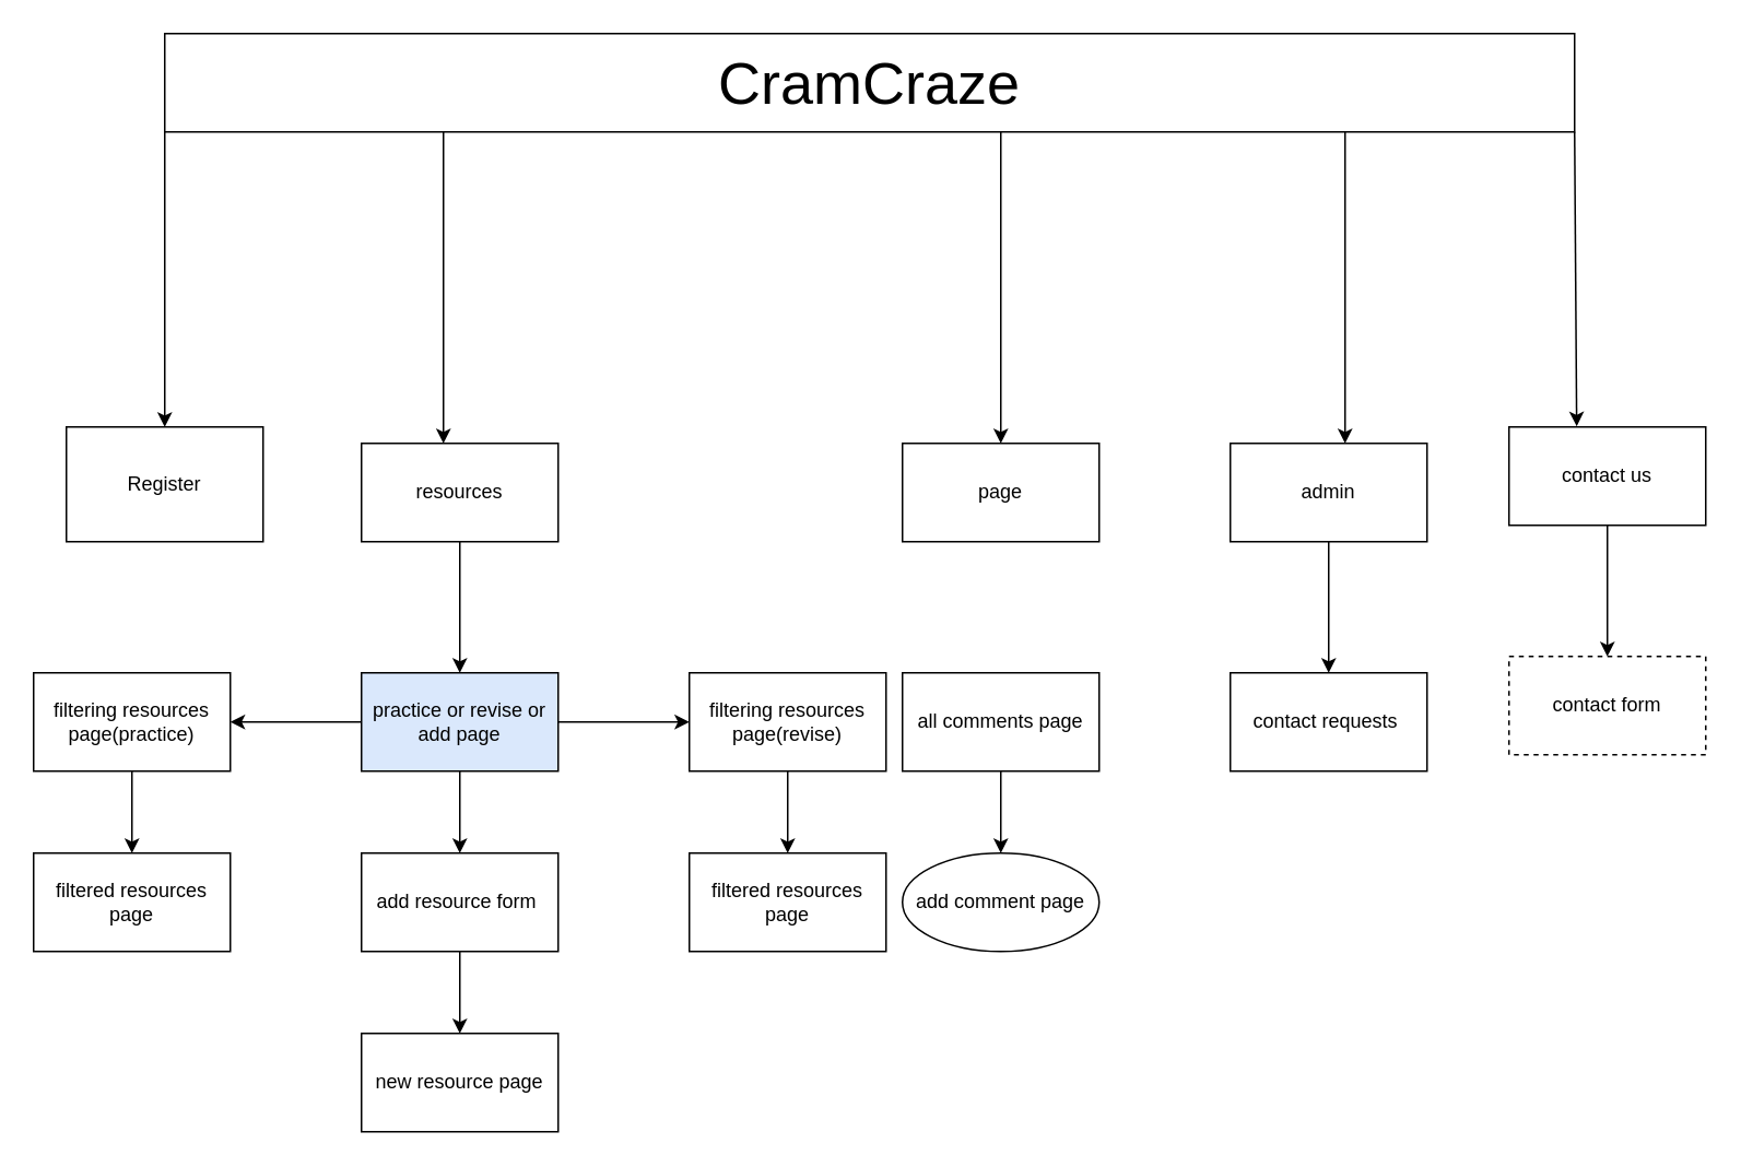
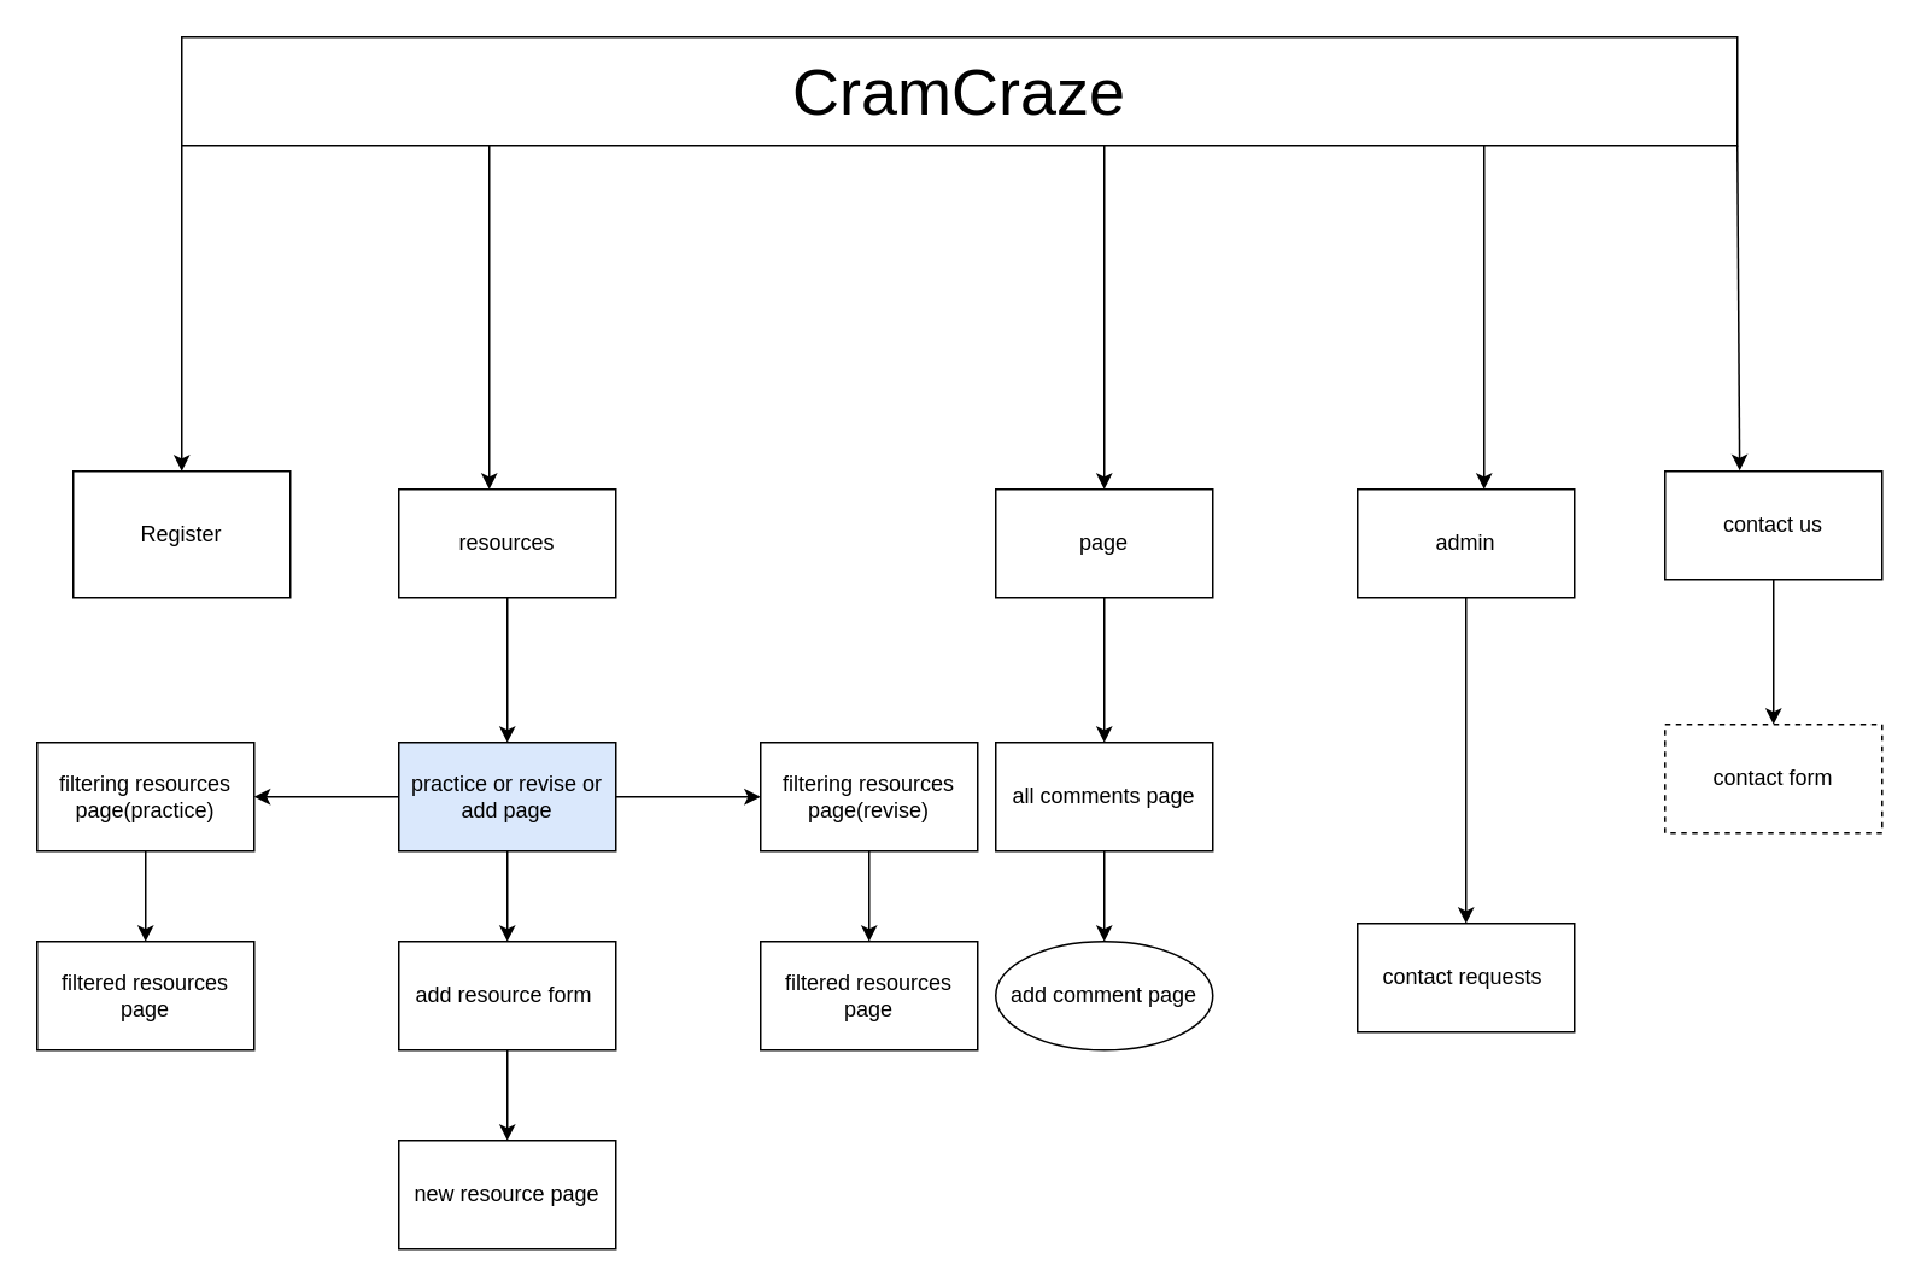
  <mxCell id="0" />
  <mxCell id="1" parent="0" />
  <mxCell id="2" value="&lt;font style=&quot;font-size: 36px;&quot;&gt;CramCraze&lt;/font&gt;" style="rounded=0;whiteSpace=wrap;html=1;" vertex="1" parent="1"><mxGeometry x="100" y="20" width="860" height="60" as="geometry" /></mxCell>
  <mxCell id="3" value="" style="endArrow=classic;html=1;rounded=0;exitX=0.25;exitY=1;exitDx=0;exitDy=0;" edge="1" parent="1"><mxGeometry width="50" height="50" relative="1" as="geometry"><mxPoint x="100" y="80" as="sourcePoint" /><mxPoint x="100" y="260" as="targetPoint" /><Array as="points"><mxPoint x="100" y="160" /></Array></mxGeometry></mxCell>
  <mxCell id="4" value="" style="endArrow=classic;html=1;rounded=0;exitX=0.5;exitY=1;exitDx=0;exitDy=0;" edge="1" parent="1"><mxGeometry width="50" height="50" relative="1" as="geometry"><mxPoint x="270" y="80" as="sourcePoint" /><mxPoint x="270" y="270" as="targetPoint" /></mxGeometry></mxCell>
  <mxCell id="5" value="" style="endArrow=classic;html=1;rounded=0;exitX=0.75;exitY=1;exitDx=0;exitDy=0;" edge="1" parent="1"><mxGeometry width="50" height="50" relative="1" as="geometry"><mxPoint x="610" y="80" as="sourcePoint" /><mxPoint x="610" y="270" as="targetPoint" /></mxGeometry></mxCell>
  <mxCell id="6" value="Register" style="rounded=0;whiteSpace=wrap;html=1;" vertex="1" parent="1"><mxGeometry x="40" y="260" width="120" height="70" as="geometry" /></mxCell>
  <mxCell id="7" value="" style="edgeStyle=orthogonalEdgeStyle;rounded=0;orthogonalLoop=1;jettySize=auto;html=1;" edge="1" parent="1" source="8" target="21"><mxGeometry relative="1" as="geometry" /></mxCell>
  <mxCell id="8" value="resources" style="rounded=0;whiteSpace=wrap;html=1;" vertex="1" parent="1"><mxGeometry x="220" y="270" width="120" height="60" as="geometry" /></mxCell>
+ <mxCell id="9" value="" style="edgeStyle=orthogonalEdgeStyle;rounded=0;orthogonalLoop=1;jettySize=auto;html=1;" edge="1" parent="1" source="10" target="32"><mxGeometry relative="1" as="geometry" /></mxCell>
  <mxCell id="10" value="page" style="rounded=0;whiteSpace=wrap;html=1;" vertex="1" parent="1"><mxGeometry x="550" y="270" width="120" height="60" as="geometry" /></mxCell>
  <mxCell id="11" value="" style="endArrow=classic;html=1;rounded=0;exitX=0.868;exitY=1.097;exitDx=0;exitDy=0;exitPerimeter=0;" edge="1" parent="1"><mxGeometry width="50" height="50" relative="1" as="geometry"><mxPoint x="820" y="80" as="sourcePoint" /><mxPoint x="820" y="270" as="targetPoint" /></mxGeometry></mxCell>
  <mxCell id="12" value="" style="edgeStyle=orthogonalEdgeStyle;rounded=0;orthogonalLoop=1;jettySize=auto;html=1;" edge="1" parent="1" source="13" target="34"><mxGeometry relative="1" as="geometry" /></mxCell>
  <mxCell id="13" value="admin" style="rounded=0;whiteSpace=wrap;html=1;" vertex="1" parent="1"><mxGeometry x="750" y="270" width="120" height="60" as="geometry" /></mxCell>
  <mxCell id="14" value="" style="edgeStyle=orthogonalEdgeStyle;rounded=0;orthogonalLoop=1;jettySize=auto;html=1;" edge="1" parent="1" source="15" target="35"><mxGeometry relative="1" as="geometry" /></mxCell>
  <mxCell id="15" value="contact us" style="rounded=0;whiteSpace=wrap;html=1;" vertex="1" parent="1"><mxGeometry x="920" y="260" width="120" height="60" as="geometry" /></mxCell>
  <mxCell id="16" value="" style="endArrow=classic;html=1;rounded=0;exitX=1;exitY=1;exitDx=0;exitDy=0;entryX=0.344;entryY=-0.006;entryDx=0;entryDy=0;entryPerimeter=0;" edge="1" parent="1" source="2" target="15"><mxGeometry width="50" height="50" relative="1" as="geometry"><mxPoint x="500" y="340" as="sourcePoint" /><mxPoint x="550" y="290" as="targetPoint" /></mxGeometry></mxCell>
  <mxCell id="17" style="edgeStyle=orthogonalEdgeStyle;rounded=0;orthogonalLoop=1;jettySize=auto;html=1;exitX=0.5;exitY=1;exitDx=0;exitDy=0;" edge="1" parent="1" source="15" target="15"><mxGeometry relative="1" as="geometry" /></mxCell>
  <mxCell id="18" value="" style="edgeStyle=orthogonalEdgeStyle;rounded=0;orthogonalLoop=1;jettySize=auto;html=1;" edge="1" parent="1" source="21" target="23"><mxGeometry relative="1" as="geometry" /></mxCell>
  <mxCell id="19" value="" style="edgeStyle=orthogonalEdgeStyle;rounded=0;orthogonalLoop=1;jettySize=auto;html=1;" edge="1" parent="1" source="21" target="25"><mxGeometry relative="1" as="geometry" /></mxCell>
  <mxCell id="20" value="" style="edgeStyle=orthogonalEdgeStyle;rounded=0;orthogonalLoop=1;jettySize=auto;html=1;" edge="1" parent="1" source="21" target="27"><mxGeometry relative="1" as="geometry" /></mxCell>
  <mxCell id="21" value="practice or revise or add page" style="whiteSpace=wrap;html=1;rounded=0;fillColor=#dae8fc;" vertex="1" parent="1"><mxGeometry x="220" y="410" width="120" height="60" as="geometry" /></mxCell>
  <mxCell id="22" value="" style="edgeStyle=orthogonalEdgeStyle;rounded=0;orthogonalLoop=1;jettySize=auto;html=1;" edge="1" parent="1" source="23" target="28"><mxGeometry relative="1" as="geometry" /></mxCell>
  <mxCell id="23" value="add resource form&amp;nbsp;" style="whiteSpace=wrap;html=1;rounded=0;" vertex="1" parent="1"><mxGeometry x="220" y="520" width="120" height="60" as="geometry" /></mxCell>
  <mxCell id="24" value="" style="edgeStyle=orthogonalEdgeStyle;rounded=0;orthogonalLoop=1;jettySize=auto;html=1;" edge="1" parent="1" source="25" target="30"><mxGeometry relative="1" as="geometry" /></mxCell>
  <mxCell id="25" value="filtering resources page(revise)" style="whiteSpace=wrap;html=1;rounded=0;" vertex="1" parent="1"><mxGeometry x="420" y="410" width="120" height="60" as="geometry" /></mxCell>
  <mxCell id="26" value="" style="edgeStyle=orthogonalEdgeStyle;rounded=0;orthogonalLoop=1;jettySize=auto;html=1;" edge="1" parent="1" source="27" target="29"><mxGeometry relative="1" as="geometry" /></mxCell>
  <mxCell id="27" value="filtering resources page(practice)" style="whiteSpace=wrap;html=1;rounded=0;" vertex="1" parent="1"><mxGeometry x="20" y="410" width="120" height="60" as="geometry" /></mxCell>
  <mxCell id="28" value="new resource page" style="whiteSpace=wrap;html=1;rounded=0;" vertex="1" parent="1"><mxGeometry x="220" y="630" width="120" height="60" as="geometry" /></mxCell>
  <mxCell id="29" value="filtered resources page" style="whiteSpace=wrap;html=1;rounded=0;" vertex="1" parent="1"><mxGeometry x="20" y="520" width="120" height="60" as="geometry" /></mxCell>
  <mxCell id="30" value="filtered resources page" style="whiteSpace=wrap;html=1;rounded=0;" vertex="1" parent="1"><mxGeometry x="420" y="520" width="120" height="60" as="geometry" /></mxCell>
  <mxCell id="31" value="" style="edgeStyle=orthogonalEdgeStyle;rounded=0;orthogonalLoop=1;jettySize=auto;html=1;" edge="1" parent="1" source="32" target="33"><mxGeometry relative="1" as="geometry" /></mxCell>
  <mxCell id="32" value="all comments page" style="whiteSpace=wrap;html=1;rounded=0;" vertex="1" parent="1"><mxGeometry x="550" y="410" width="120" height="60" as="geometry" /></mxCell>
  <mxCell id="33" value="add comment page" style="ellipse;whiteSpace=wrap;html=1;" vertex="1" parent="1"><mxGeometry x="550" y="520" width="120" height="60" as="geometry" /></mxCell>
- <mxCell id="34" value="contact requests&amp;nbsp;" style="whiteSpace=wrap;html=1;rounded=0;" vertex="1" parent="1"><mxGeometry x="750" y="410" width="120" height="60" as="geometry" /></mxCell>
+ <mxCell id="34" value="contact requests&amp;nbsp;" style="whiteSpace=wrap;html=1;rounded=0;" vertex="1" parent="1"><mxGeometry x="750" y="510" width="120" height="60" as="geometry" /></mxCell>
  <mxCell id="35" value="contact form" style="whiteSpace=wrap;html=1;rounded=0;dashed=1;" vertex="1" parent="1"><mxGeometry x="920" y="400" width="120" height="60" as="geometry" /></mxCell>
